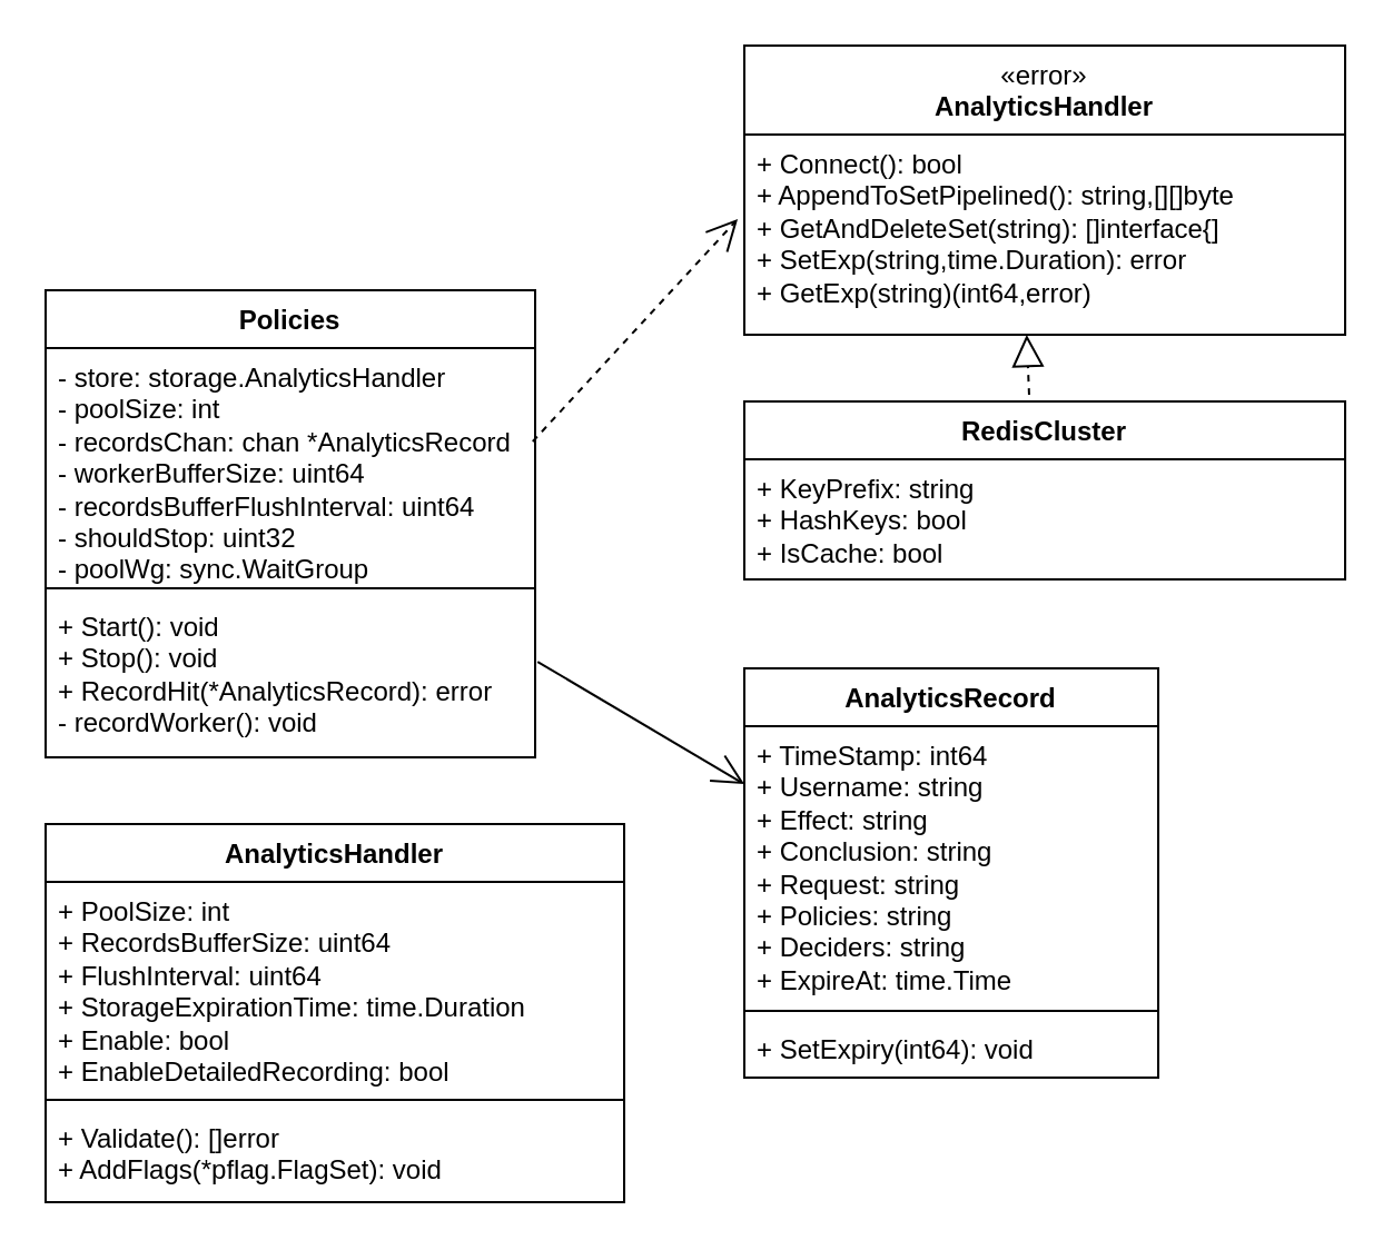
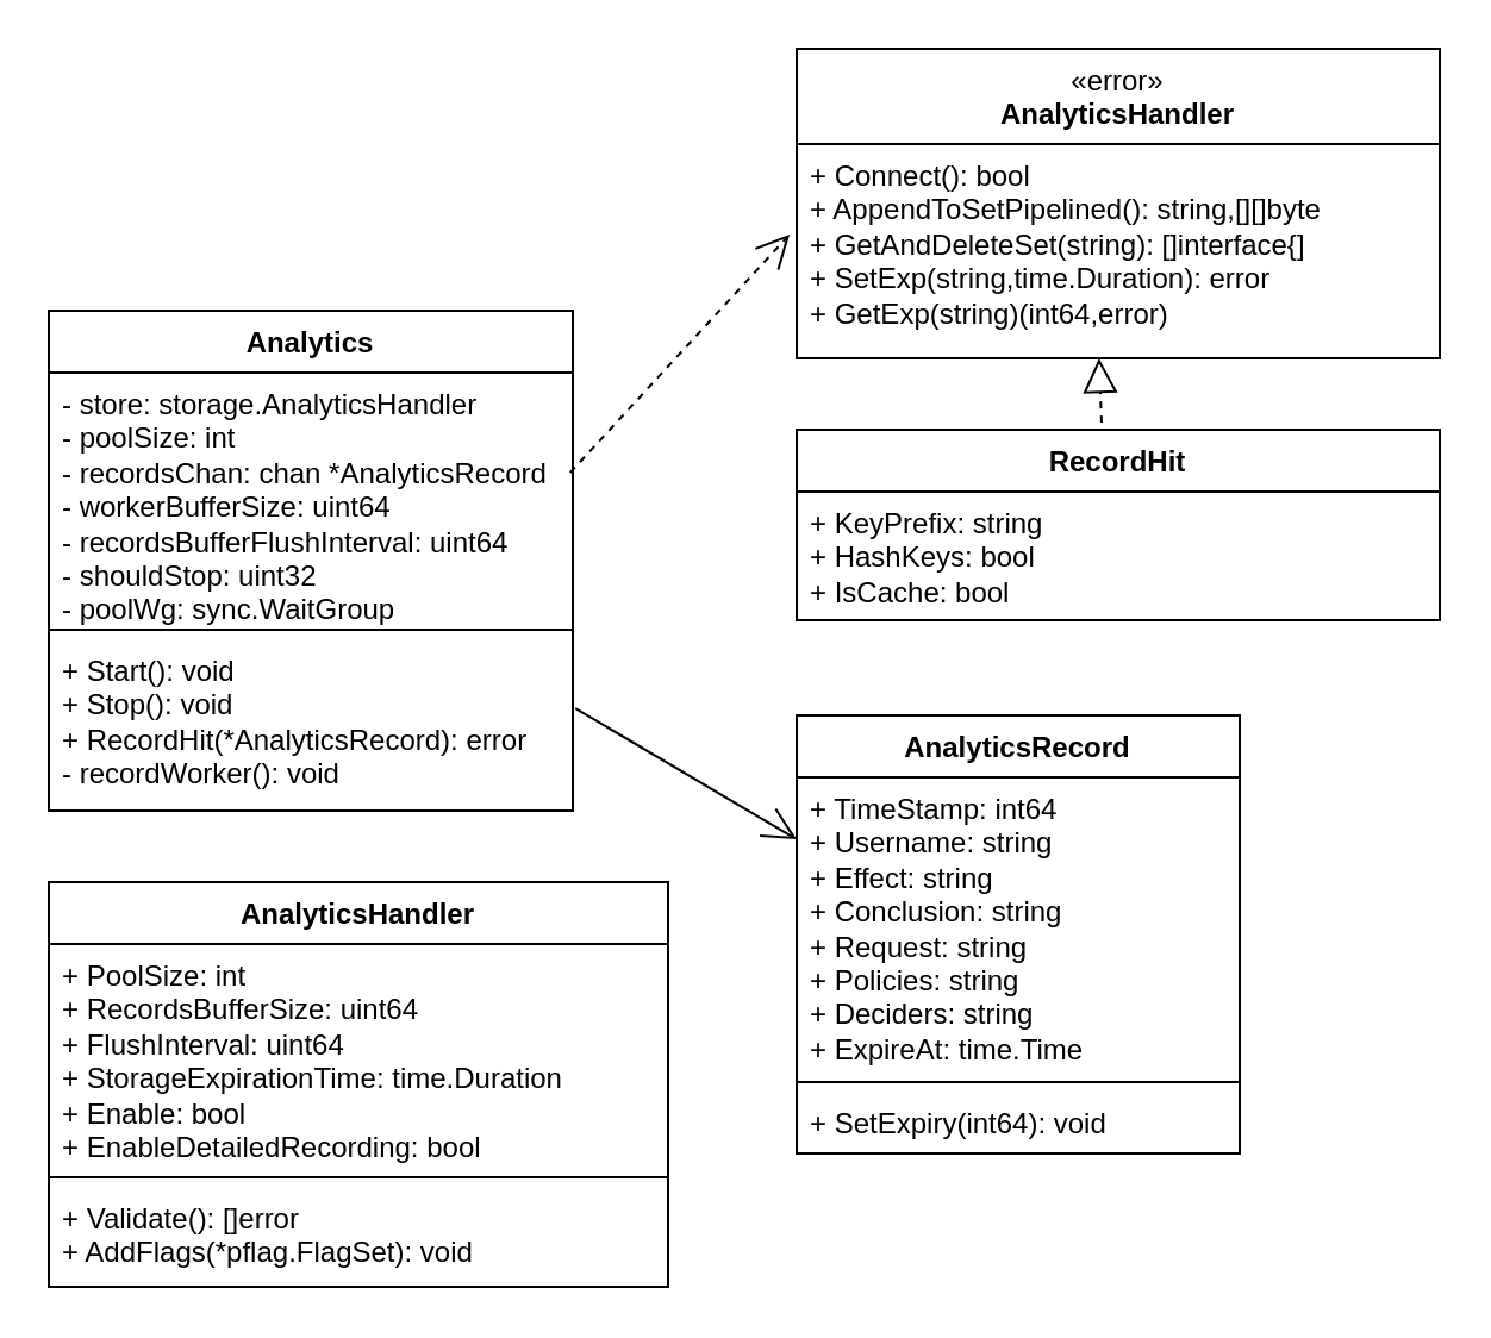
  <mxCell id="0" />
  <mxCell id="1" parent="0" />
- <mxCell id="2" value="Policies" style="swimlane;fontStyle=1;align=center;verticalAlign=top;childLayout=stackLayout;horizontal=1;startSize=26;horizontalStack=0;resizeParent=1;resizeParentMax=0;resizeLast=0;collapsible=1;marginBottom=0;whiteSpace=wrap;html=1;" vertex="1" parent="1"><mxGeometry x="20" y="130" width="220" height="210" as="geometry" /></mxCell>
+ <mxCell id="2" value="Analytics" style="swimlane;fontStyle=1;align=center;verticalAlign=top;childLayout=stackLayout;horizontal=1;startSize=26;horizontalStack=0;resizeParent=1;resizeParentMax=0;resizeLast=0;collapsible=1;marginBottom=0;whiteSpace=wrap;html=1;" vertex="1" parent="1"><mxGeometry x="20" y="130" width="220" height="210" as="geometry" /></mxCell>
  <mxCell id="3" value="- store: storage.AnalyticsHandler&lt;br&gt;- poolSize: int&lt;br&gt;- recordsChan: chan *AnalyticsRecord&lt;br&gt;- workerBufferSize: uint64&lt;br&gt;- recordsBufferFlushInterval: uint64&lt;br&gt;- shouldStop: uint32&lt;br&gt;- poolWg: sync.WaitGroup" style="text;strokeColor=none;fillColor=none;align=left;verticalAlign=top;spacingLeft=4;spacingRight=4;overflow=hidden;rotatable=0;points=[[0,0.5],[1,0.5]];portConstraint=eastwest;whiteSpace=wrap;html=1;" vertex="1" parent="2"><mxGeometry y="26" width="220" height="104" as="geometry" /></mxCell>
  <mxCell id="4" value="" style="line;strokeWidth=1;fillColor=none;align=left;verticalAlign=middle;spacingTop=-1;spacingLeft=3;spacingRight=3;rotatable=0;labelPosition=right;points=[];portConstraint=eastwest;strokeColor=inherit;" vertex="1" parent="2"><mxGeometry y="130" width="220" height="8" as="geometry" /></mxCell>
  <mxCell id="5" value="+ Start(): void&lt;br&gt;+ Stop(): void&lt;br&gt;+ RecordHit(*AnalyticsRecord): error&lt;br&gt;- recordWorker(): void" style="text;strokeColor=none;fillColor=none;align=left;verticalAlign=top;spacingLeft=4;spacingRight=4;overflow=hidden;rotatable=0;points=[[0,0.5],[1,0.5]];portConstraint=eastwest;whiteSpace=wrap;html=1;" vertex="1" parent="2"><mxGeometry y="138" width="220" height="72" as="geometry" /></mxCell>
  <mxCell id="6" value="&lt;span style=&quot;font-weight: normal;&quot;&gt;«error»&lt;/span&gt;&lt;br style=&quot;border-color: var(--border-color); font-weight: 400;&quot;&gt;&lt;b style=&quot;border-color: var(--border-color);&quot;&gt;AnalyticsHandler&lt;/b&gt;" style="swimlane;fontStyle=1;align=center;verticalAlign=top;childLayout=stackLayout;horizontal=1;startSize=40;horizontalStack=0;resizeParent=1;resizeParentMax=0;resizeLast=0;collapsible=1;marginBottom=0;whiteSpace=wrap;html=1;" vertex="1" parent="1"><mxGeometry x="334" y="20" width="270" height="130" as="geometry" /></mxCell>
  <mxCell id="7" value="+ Connect(): bool&lt;br&gt;+ AppendToSetPipelined(): string,[][]byte&lt;br&gt;+ GetAndDeleteSet(string): []interface{]&lt;br&gt;+ SetExp(string,time.Duration): error&lt;br&gt;+ GetExp(string)(int64,error)" style="text;strokeColor=none;fillColor=none;align=left;verticalAlign=top;spacingLeft=4;spacingRight=4;overflow=hidden;rotatable=0;points=[[0,0.5],[1,0.5]];portConstraint=eastwest;whiteSpace=wrap;html=1;" vertex="1" parent="6"><mxGeometry y="40" width="270" height="90" as="geometry" /></mxCell>
  <mxCell id="8" value="AnalyticsHandler" style="swimlane;fontStyle=1;align=center;verticalAlign=top;childLayout=stackLayout;horizontal=1;startSize=26;horizontalStack=0;resizeParent=1;resizeParentMax=0;resizeLast=0;collapsible=1;marginBottom=0;whiteSpace=wrap;html=1;" vertex="1" parent="1"><mxGeometry x="20" y="370" width="260" height="170" as="geometry" /></mxCell>
  <mxCell id="9" value="+ PoolSize: int&lt;br&gt;+ RecordsBufferSize: uint64&lt;br&gt;+ FlushInterval: uint64&lt;br&gt;+ StorageExpirationTime: time.Duration&lt;br&gt;+ Enable: bool&lt;br&gt;+ EnableDetailedRecording: bool" style="text;strokeColor=none;fillColor=none;align=left;verticalAlign=top;spacingLeft=4;spacingRight=4;overflow=hidden;rotatable=0;points=[[0,0.5],[1,0.5]];portConstraint=eastwest;whiteSpace=wrap;html=1;" vertex="1" parent="8"><mxGeometry y="26" width="260" height="94" as="geometry" /></mxCell>
  <mxCell id="10" value="" style="line;strokeWidth=1;fillColor=none;align=left;verticalAlign=middle;spacingTop=-1;spacingLeft=3;spacingRight=3;rotatable=0;labelPosition=right;points=[];portConstraint=eastwest;strokeColor=inherit;" vertex="1" parent="8"><mxGeometry y="120" width="260" height="8" as="geometry" /></mxCell>
  <mxCell id="11" value="+ Validate(): []error&lt;br&gt;+ AddFlags(*pflag.FlagSet): void" style="text;strokeColor=none;fillColor=none;align=left;verticalAlign=top;spacingLeft=4;spacingRight=4;overflow=hidden;rotatable=0;points=[[0,0.5],[1,0.5]];portConstraint=eastwest;whiteSpace=wrap;html=1;" vertex="1" parent="8"><mxGeometry y="128" width="260" height="42" as="geometry" /></mxCell>
- <mxCell id="12" value="RedisCluster" style="swimlane;fontStyle=1;align=center;verticalAlign=top;childLayout=stackLayout;horizontal=1;startSize=26;horizontalStack=0;resizeParent=1;resizeParentMax=0;resizeLast=0;collapsible=1;marginBottom=0;whiteSpace=wrap;html=1;" vertex="1" parent="1"><mxGeometry x="334" y="180" width="270" height="80" as="geometry" /></mxCell>
+ <mxCell id="12" value="RecordHit" style="swimlane;fontStyle=1;align=center;verticalAlign=top;childLayout=stackLayout;horizontal=1;startSize=26;horizontalStack=0;resizeParent=1;resizeParentMax=0;resizeLast=0;collapsible=1;marginBottom=0;whiteSpace=wrap;html=1;" vertex="1" parent="1"><mxGeometry x="334" y="180" width="270" height="80" as="geometry" /></mxCell>
  <mxCell id="13" value="+ KeyPrefix: string&lt;br&gt;+ HashKeys: bool&lt;br&gt;+ IsCache: bool" style="text;strokeColor=none;fillColor=none;align=left;verticalAlign=top;spacingLeft=4;spacingRight=4;overflow=hidden;rotatable=0;points=[[0,0.5],[1,0.5]];portConstraint=eastwest;whiteSpace=wrap;html=1;" vertex="1" parent="12"><mxGeometry y="26" width="270" height="54" as="geometry" /></mxCell>
  <mxCell id="14" value="" style="endArrow=block;dashed=1;endFill=0;endSize=12;html=1;rounded=0;entryX=0.47;entryY=1;entryDx=0;entryDy=0;entryPerimeter=0;exitX=0.474;exitY=-0.037;exitDx=0;exitDy=0;exitPerimeter=0;" edge="1" parent="1" source="12" target="7"><mxGeometry width="160" relative="1" as="geometry"><mxPoint x="250" y="320" as="sourcePoint" /><mxPoint x="410" y="320" as="targetPoint" /></mxGeometry></mxCell>
  <mxCell id="15" value="" style="endArrow=open;endSize=12;dashed=1;html=1;rounded=0;exitX=0.995;exitY=0.404;exitDx=0;exitDy=0;exitPerimeter=0;entryX=-0.011;entryY=0.422;entryDx=0;entryDy=0;entryPerimeter=0;" edge="1" parent="1" source="3" target="7"><mxGeometry width="160" relative="1" as="geometry"><mxPoint x="250" y="320" as="sourcePoint" /><mxPoint x="410" y="320" as="targetPoint" /></mxGeometry></mxCell>
  <mxCell id="16" value="AnalyticsRecord" style="swimlane;fontStyle=1;align=center;verticalAlign=top;childLayout=stackLayout;horizontal=1;startSize=26;horizontalStack=0;resizeParent=1;resizeParentMax=0;resizeLast=0;collapsible=1;marginBottom=0;whiteSpace=wrap;html=1;" vertex="1" parent="1"><mxGeometry x="334" y="300" width="186" height="184" as="geometry" /></mxCell>
  <mxCell id="17" value="+ TimeStamp: int64&lt;br&gt;+ Username: string&lt;br&gt;+ Effect: string&lt;br&gt;+ Conclusion: string&lt;br&gt;+ Request: string&lt;br&gt;+ Policies: string&lt;br&gt;+ Deciders: string&lt;br&gt;+ ExpireAt: time.Time" style="text;strokeColor=none;fillColor=none;align=left;verticalAlign=top;spacingLeft=4;spacingRight=4;overflow=hidden;rotatable=0;points=[[0,0.5],[1,0.5]];portConstraint=eastwest;whiteSpace=wrap;html=1;" vertex="1" parent="16"><mxGeometry y="26" width="186" height="124" as="geometry" /></mxCell>
  <mxCell id="18" value="" style="line;strokeWidth=1;fillColor=none;align=left;verticalAlign=middle;spacingTop=-1;spacingLeft=3;spacingRight=3;rotatable=0;labelPosition=right;points=[];portConstraint=eastwest;strokeColor=inherit;" vertex="1" parent="16"><mxGeometry y="150" width="186" height="8" as="geometry" /></mxCell>
  <mxCell id="19" value="+ SetExpiry(int64): void" style="text;strokeColor=none;fillColor=none;align=left;verticalAlign=top;spacingLeft=4;spacingRight=4;overflow=hidden;rotatable=0;points=[[0,0.5],[1,0.5]];portConstraint=eastwest;whiteSpace=wrap;html=1;" vertex="1" parent="16"><mxGeometry y="158" width="186" height="26" as="geometry" /></mxCell>
  <mxCell id="20" value="" style="endArrow=open;endFill=1;endSize=12;html=1;rounded=0;exitX=1.005;exitY=0.403;exitDx=0;exitDy=0;exitPerimeter=0;entryX=0;entryY=0.21;entryDx=0;entryDy=0;entryPerimeter=0;" edge="1" parent="1" source="5" target="17"><mxGeometry width="160" relative="1" as="geometry"><mxPoint x="250" y="320" as="sourcePoint" /><mxPoint x="410" y="320" as="targetPoint" /></mxGeometry></mxCell>
